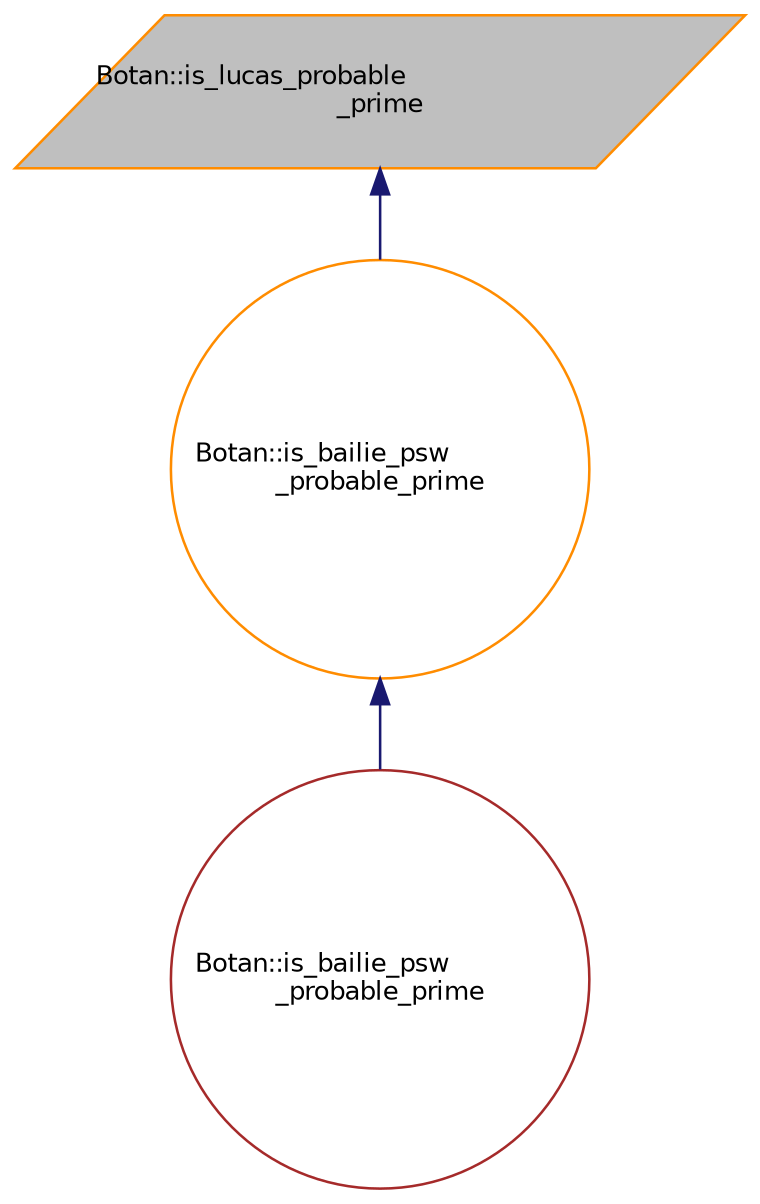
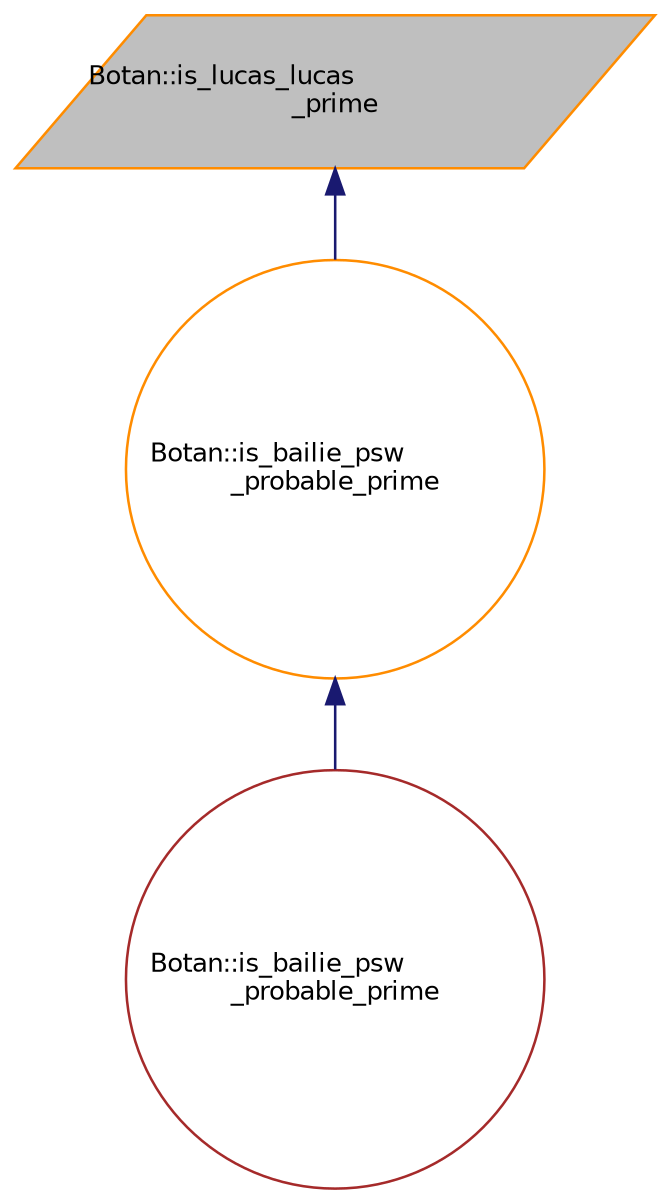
  digraph {
    rankdir=TB
    node [color=darkorange fillcolor=white fontname=Helvetica fontsize=10 shape=circle style=filled]
    edge [color=midnightblue dir=back fontname=Helvetica fontsize=10 labelfontname=Helvetica labelfontsize=10 style=solid]
-   n1 [fillcolor=grey75 fontcolor=black height=0.2 label="Botan::is_lucas_probable\l_prime" shape=parallelogram width=0.4]
+   n1 [fillcolor=grey75 fontcolor=black height=0.2 label="Botan::is_lucas_lucas\l_prime" shape=parallelogram width=0.4]
    n2 [height=0.2 label="Botan::is_bailie_psw\l_probable_prime" width=0.4]
    n3 [color=brown height=0.2 label="Botan::is_bailie_psw\l_probable_prime" width=0.4]
    n1 -> n2
    n2 -> n3
  }
